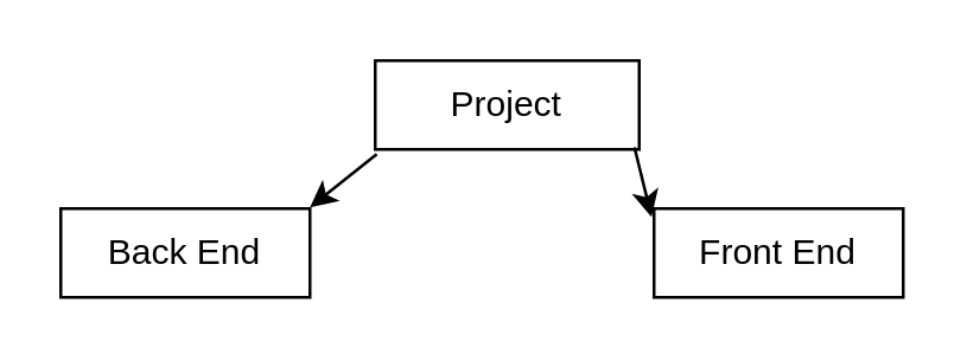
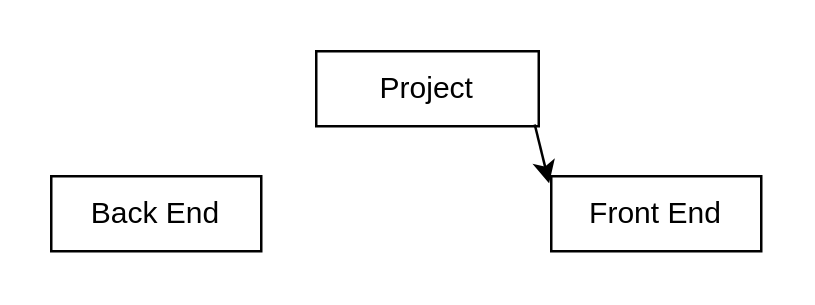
  <mxCell id="0" />
  <mxCell id="1" parent="0" />
  <mxCell id="2" value="Project" style="rounded=0;whiteSpace=wrap;html=1;" vertex="1" parent="1"><mxGeometry x="126" y="20" width="89" height="30" as="geometry" /></mxCell>
  <mxCell id="3" value="Front End" style="rounded=0;whiteSpace=wrap;html=1;" vertex="1" parent="1"><mxGeometry x="220" y="70" width="84" height="30" as="geometry" /></mxCell>
  <mxCell id="4" value="" style="endArrow=classic;html=1;entryX=-0.01;entryY=0.095;entryDx=0;entryDy=0;entryPerimeter=0;exitX=0.982;exitY=0.976;exitDx=0;exitDy=0;exitPerimeter=0;" edge="1" parent="1" source="2" target="3"><mxGeometry width="50" height="50" relative="1" as="geometry"><mxPoint x="220" y="50" as="sourcePoint" /><mxPoint x="170" y="120" as="targetPoint" /></mxGeometry></mxCell>
  <mxCell id="5" value="Back End" style="rounded=0;whiteSpace=wrap;html=1;" vertex="1" parent="1"><mxGeometry x="20" y="70" width="84" height="30" as="geometry" /></mxCell>
- <mxCell id="6" value="" style="endArrow=classic;html=1;entryX=1;entryY=-0.014;entryDx=0;entryDy=0;entryPerimeter=0;exitX=0.006;exitY=1.052;exitDx=0;exitDy=0;exitPerimeter=0;" edge="1" parent="1" source="2" target="5"><mxGeometry width="50" height="50" relative="1" as="geometry"><mxPoint x="20" y="170" as="sourcePoint" /><mxPoint x="70" y="120" as="targetPoint" /></mxGeometry></mxCell>
